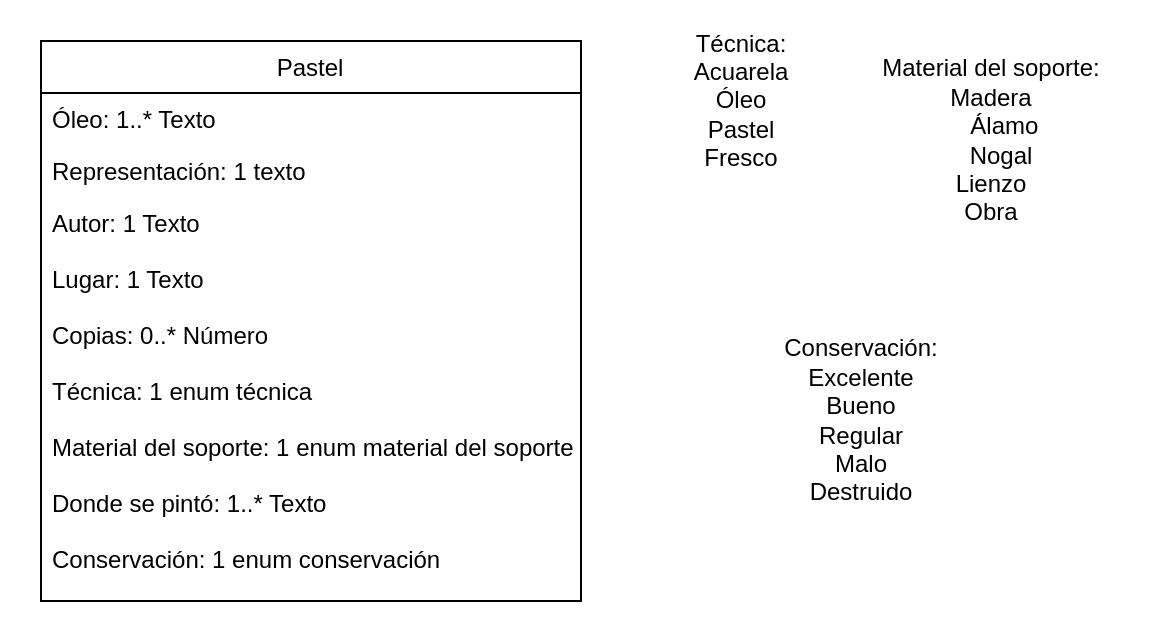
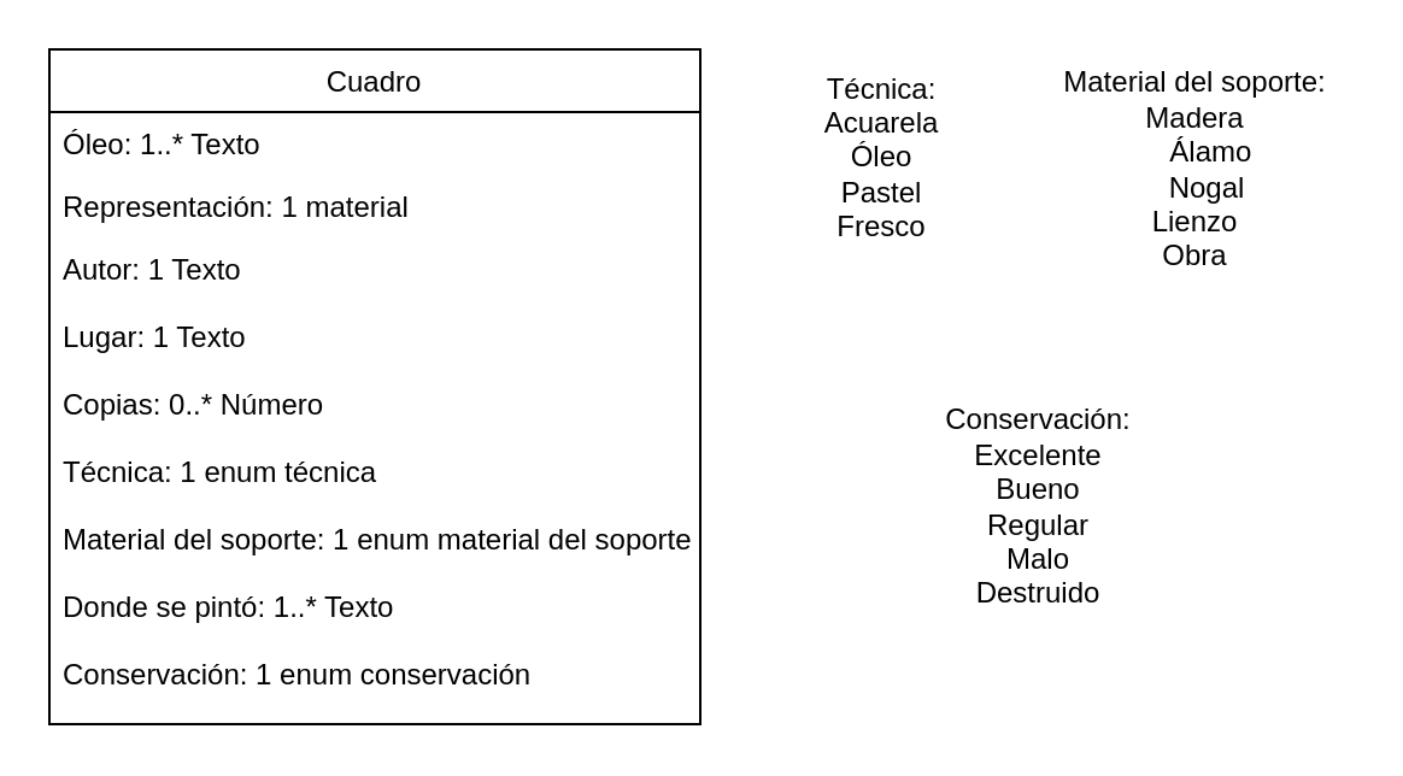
  <mxCell id="0" />
  <mxCell id="1" parent="0" />
- <mxCell id="2" value="Pastel" style="swimlane;fontStyle=0;childLayout=stackLayout;horizontal=1;startSize=26;fillColor=none;horizontalStack=0;resizeParent=1;resizeParentMax=0;resizeLast=0;collapsible=1;marginBottom=0;" vertex="1" parent="1"><mxGeometry x="20" y="20" width="270" height="280" as="geometry" /></mxCell>
+ <mxCell id="2" value="Cuadro" style="swimlane;fontStyle=0;childLayout=stackLayout;horizontal=1;startSize=26;fillColor=none;horizontalStack=0;resizeParent=1;resizeParentMax=0;resizeLast=0;collapsible=1;marginBottom=0;" vertex="1" parent="1"><mxGeometry x="20" y="20" width="270" height="280" as="geometry" /></mxCell>
  <mxCell id="3" value="Óleo: 1..* Texto" style="text;strokeColor=none;fillColor=none;align=left;verticalAlign=top;spacingLeft=4;spacingRight=4;overflow=hidden;rotatable=0;points=[[0,0.5],[1,0.5]];portConstraint=eastwest;" vertex="1" parent="2"><mxGeometry y="26" width="270" height="26" as="geometry" /></mxCell>
- <mxCell id="4" value="Representación: 1 texto" style="text;strokeColor=none;fillColor=none;align=left;verticalAlign=top;spacingLeft=4;spacingRight=4;overflow=hidden;rotatable=0;points=[[0,0.5],[1,0.5]];portConstraint=eastwest;" vertex="1" parent="2"><mxGeometry y="52" width="270" height="26" as="geometry" /></mxCell>
+ <mxCell id="4" value="Representación: 1 material" style="text;strokeColor=none;fillColor=none;align=left;verticalAlign=top;spacingLeft=4;spacingRight=4;overflow=hidden;rotatable=0;points=[[0,0.5],[1,0.5]];portConstraint=eastwest;" vertex="1" parent="2"><mxGeometry y="52" width="270" height="26" as="geometry" /></mxCell>
  <mxCell id="5" value="Autor: 1 Texto&#10;&#10;Lugar: 1 Texto&#10;&#10;Copias: 0..* Número&#10;&#10;Técnica: 1 enum técnica&#10;&#10;Material del soporte: 1 enum material del soporte&#10;&#10;Donde se pintó: 1..* Texto&#10;&#10;Conservación: 1 enum conservación" style="text;strokeColor=none;fillColor=none;align=left;verticalAlign=top;spacingLeft=4;spacingRight=4;overflow=hidden;rotatable=0;points=[[0,0.5],[1,0.5]];portConstraint=eastwest;" vertex="1" parent="2"><mxGeometry y="78" width="270" height="202" as="geometry" /></mxCell>
- <mxCell id="6" value="Técnica:&lt;br/&gt;Acuarela&lt;br/&gt;Óleo&lt;br/&gt;Pastel&lt;br/&gt;Fresco" style="text;html=1;align=center;verticalAlign=middle;resizable=0;points=[];autosize=1;strokeColor=none;fillColor=none;" vertex="1" parent="1"><mxGeometry x="335" y="5" width="70" height="90" as="geometry" /></mxCell>
+ <mxCell id="6" value="Técnica:&lt;br/&gt;Acuarela&lt;br/&gt;Óleo&lt;br/&gt;Pastel&lt;br/&gt;Fresco" style="text;html=1;align=center;verticalAlign=middle;resizable=0;points=[];autosize=1;strokeColor=none;fillColor=none;" vertex="1" parent="1"><mxGeometry x="330" y="20" width="70" height="90" as="geometry" /></mxCell>
  <mxCell id="7" value="Material del soporte:&lt;br&gt;Madera&lt;br&gt;&amp;nbsp; &amp;nbsp; Álamo&lt;br&gt;&amp;nbsp; &amp;nbsp;Nogal&lt;br&gt;Lienzo&lt;br&gt;Obra" style="text;html=1;align=center;verticalAlign=middle;resizable=0;points=[];autosize=1;strokeColor=none;fillColor=none;" vertex="1" parent="1"><mxGeometry x="430" y="20" width="130" height="100" as="geometry" /></mxCell>
  <mxCell id="8" value="Conservación:&lt;br/&gt;Excelente&lt;br/&gt;Bueno&lt;br/&gt;Regular&lt;br/&gt;Malo&lt;br/&gt;Destruido" style="text;html=1;align=center;verticalAlign=middle;resizable=0;points=[];autosize=1;strokeColor=none;fillColor=none;" vertex="1" parent="1"><mxGeometry x="380" y="160" width="100" height="100" as="geometry" /></mxCell>
